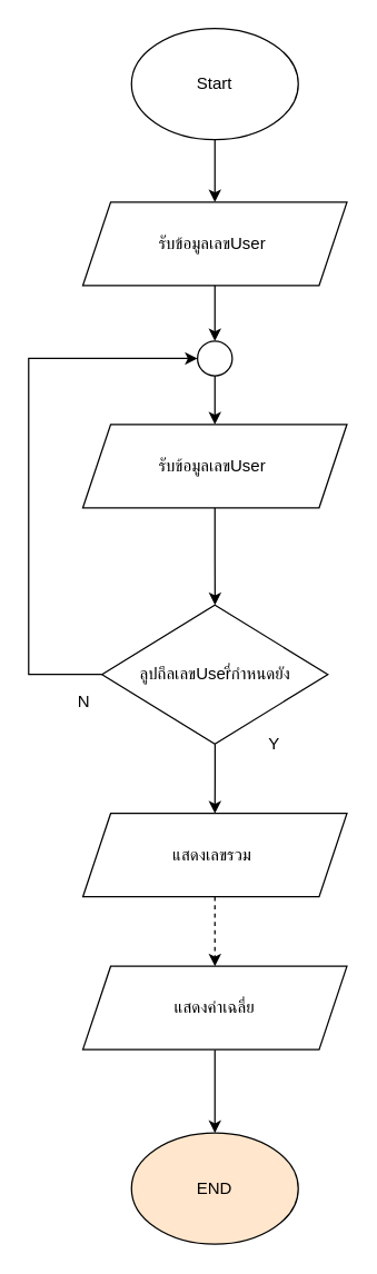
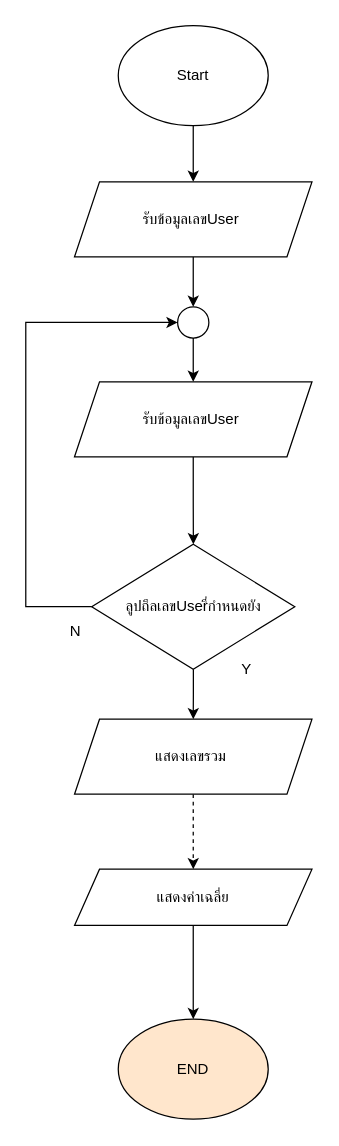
  <mxCell id="0" />
  <mxCell id="1" parent="0" />
  <mxCell id="2" value="" style="edgeStyle=orthogonalEdgeStyle;rounded=0;orthogonalLoop=1;jettySize=auto;html=1;" edge="1" parent="1" source="3" target="5"><mxGeometry relative="1" as="geometry" /></mxCell>
  <mxCell id="3" value="Start" style="ellipse;whiteSpace=wrap;html=1;" vertex="1" parent="1"><mxGeometry x="94" y="20" width="120" height="80" as="geometry" /></mxCell>
  <mxCell id="4" value="" style="edgeStyle=orthogonalEdgeStyle;rounded=0;orthogonalLoop=1;jettySize=auto;html=1;" edge="1" parent="1" source="5" target="9"><mxGeometry relative="1" as="geometry" /></mxCell>
  <mxCell id="5" value="รับข้อมูลเลขUser&amp;nbsp;" style="shape=parallelogram;perimeter=parallelogramPerimeter;whiteSpace=wrap;html=1;fixedSize=1;" vertex="1" parent="1"><mxGeometry x="59" y="145" width="190" height="60" as="geometry" /></mxCell>
  <mxCell id="6" value="" style="edgeStyle=orthogonalEdgeStyle;rounded=0;orthogonalLoop=1;jettySize=auto;html=1;" edge="1" parent="1" source="7" target="12"><mxGeometry relative="1" as="geometry" /></mxCell>
  <mxCell id="7" value="รับข้อมูลเลขUser&amp;nbsp;" style="shape=parallelogram;perimeter=parallelogramPerimeter;whiteSpace=wrap;html=1;fixedSize=1;" vertex="1" parent="1"><mxGeometry x="59" y="305" width="190" height="60" as="geometry" /></mxCell>
  <mxCell id="8" value="" style="edgeStyle=orthogonalEdgeStyle;rounded=0;orthogonalLoop=1;jettySize=auto;html=1;" edge="1" parent="1" source="9" target="7"><mxGeometry relative="1" as="geometry" /></mxCell>
  <mxCell id="9" value="" style="ellipse;whiteSpace=wrap;html=1;aspect=fixed;" vertex="1" parent="1"><mxGeometry x="141.5" y="245" width="25" height="25" as="geometry" /></mxCell>
  <mxCell id="10" style="edgeStyle=orthogonalEdgeStyle;rounded=0;orthogonalLoop=1;jettySize=auto;html=1;entryX=0;entryY=0.5;entryDx=0;entryDy=0;" edge="1" parent="1" source="12" target="9"><mxGeometry relative="1" as="geometry"><Array as="points"><mxPoint x="20" y="485" /><mxPoint x="20" y="258" /></Array></mxGeometry></mxCell>
  <mxCell id="11" value="" style="edgeStyle=orthogonalEdgeStyle;rounded=0;orthogonalLoop=1;jettySize=auto;html=1;" edge="1" parent="1" source="12" target="16"><mxGeometry relative="1" as="geometry" /></mxCell>
  <mxCell id="12" value="ลูปถึลเลขUserี่กำหนดยัง" style="rhombus;whiteSpace=wrap;html=1;" vertex="1" parent="1"><mxGeometry x="72.75" y="435" width="162.5" height="100" as="geometry" /></mxCell>
  <mxCell id="13" value="Y" style="text;html=1;align=center;verticalAlign=middle;whiteSpace=wrap;rounded=0;" vertex="1" parent="1"><mxGeometry x="166.5" y="520" width="60" height="30" as="geometry" /></mxCell>
  <mxCell id="14" value="N" style="text;html=1;align=center;verticalAlign=middle;whiteSpace=wrap;rounded=0;" vertex="1" parent="1"><mxGeometry x="30" y="490" width="60" height="30" as="geometry" /></mxCell>
  <mxCell id="15" value="" style="edgeStyle=orthogonalEdgeStyle;rounded=0;orthogonalLoop=1;jettySize=auto;html=1;dashed=1;" edge="1" parent="1" source="16" target="18"><mxGeometry relative="1" as="geometry" /></mxCell>
- <mxCell id="16" value="แสดงเลขรวม&amp;nbsp;" style="shape=parallelogram;perimeter=parallelogramPerimeter;whiteSpace=wrap;html=1;fixedSize=1;" vertex="1" parent="1"><mxGeometry x="59" y="585" width="190" height="60" as="geometry" /></mxCell>
+ <mxCell id="16" value="แสดงเลขรวม&amp;nbsp;" style="shape=parallelogram;perimeter=parallelogramPerimeter;whiteSpace=wrap;html=1;fixedSize=1;" vertex="1" parent="1"><mxGeometry x="59" y="575" width="190" height="60" as="geometry" /></mxCell>
  <mxCell id="17" value="" style="edgeStyle=orthogonalEdgeStyle;rounded=0;orthogonalLoop=1;jettySize=auto;html=1;" edge="1" parent="1" source="18" target="19"><mxGeometry relative="1" as="geometry" /></mxCell>
- <mxCell id="18" value="แสดงค่าเฉลี่ย" style="shape=parallelogram;perimeter=parallelogramPerimeter;whiteSpace=wrap;html=1;fixedSize=1;" vertex="1" parent="1"><mxGeometry x="59" y="695" width="190" height="60" as="geometry" /></mxCell>
+ <mxCell id="18" value="แสดงค่าเฉลี่ย" style="shape=parallelogram;perimeter=parallelogramPerimeter;whiteSpace=wrap;html=1;fixedSize=1;" vertex="1" parent="1"><mxGeometry x="59" y="695" width="190" height="45" as="geometry" /></mxCell>
  <mxCell id="19" value="END" style="ellipse;whiteSpace=wrap;html=1;fillColor=#ffe6cc;" vertex="1" parent="1"><mxGeometry x="94" y="815" width="120" height="80" as="geometry" /></mxCell>
